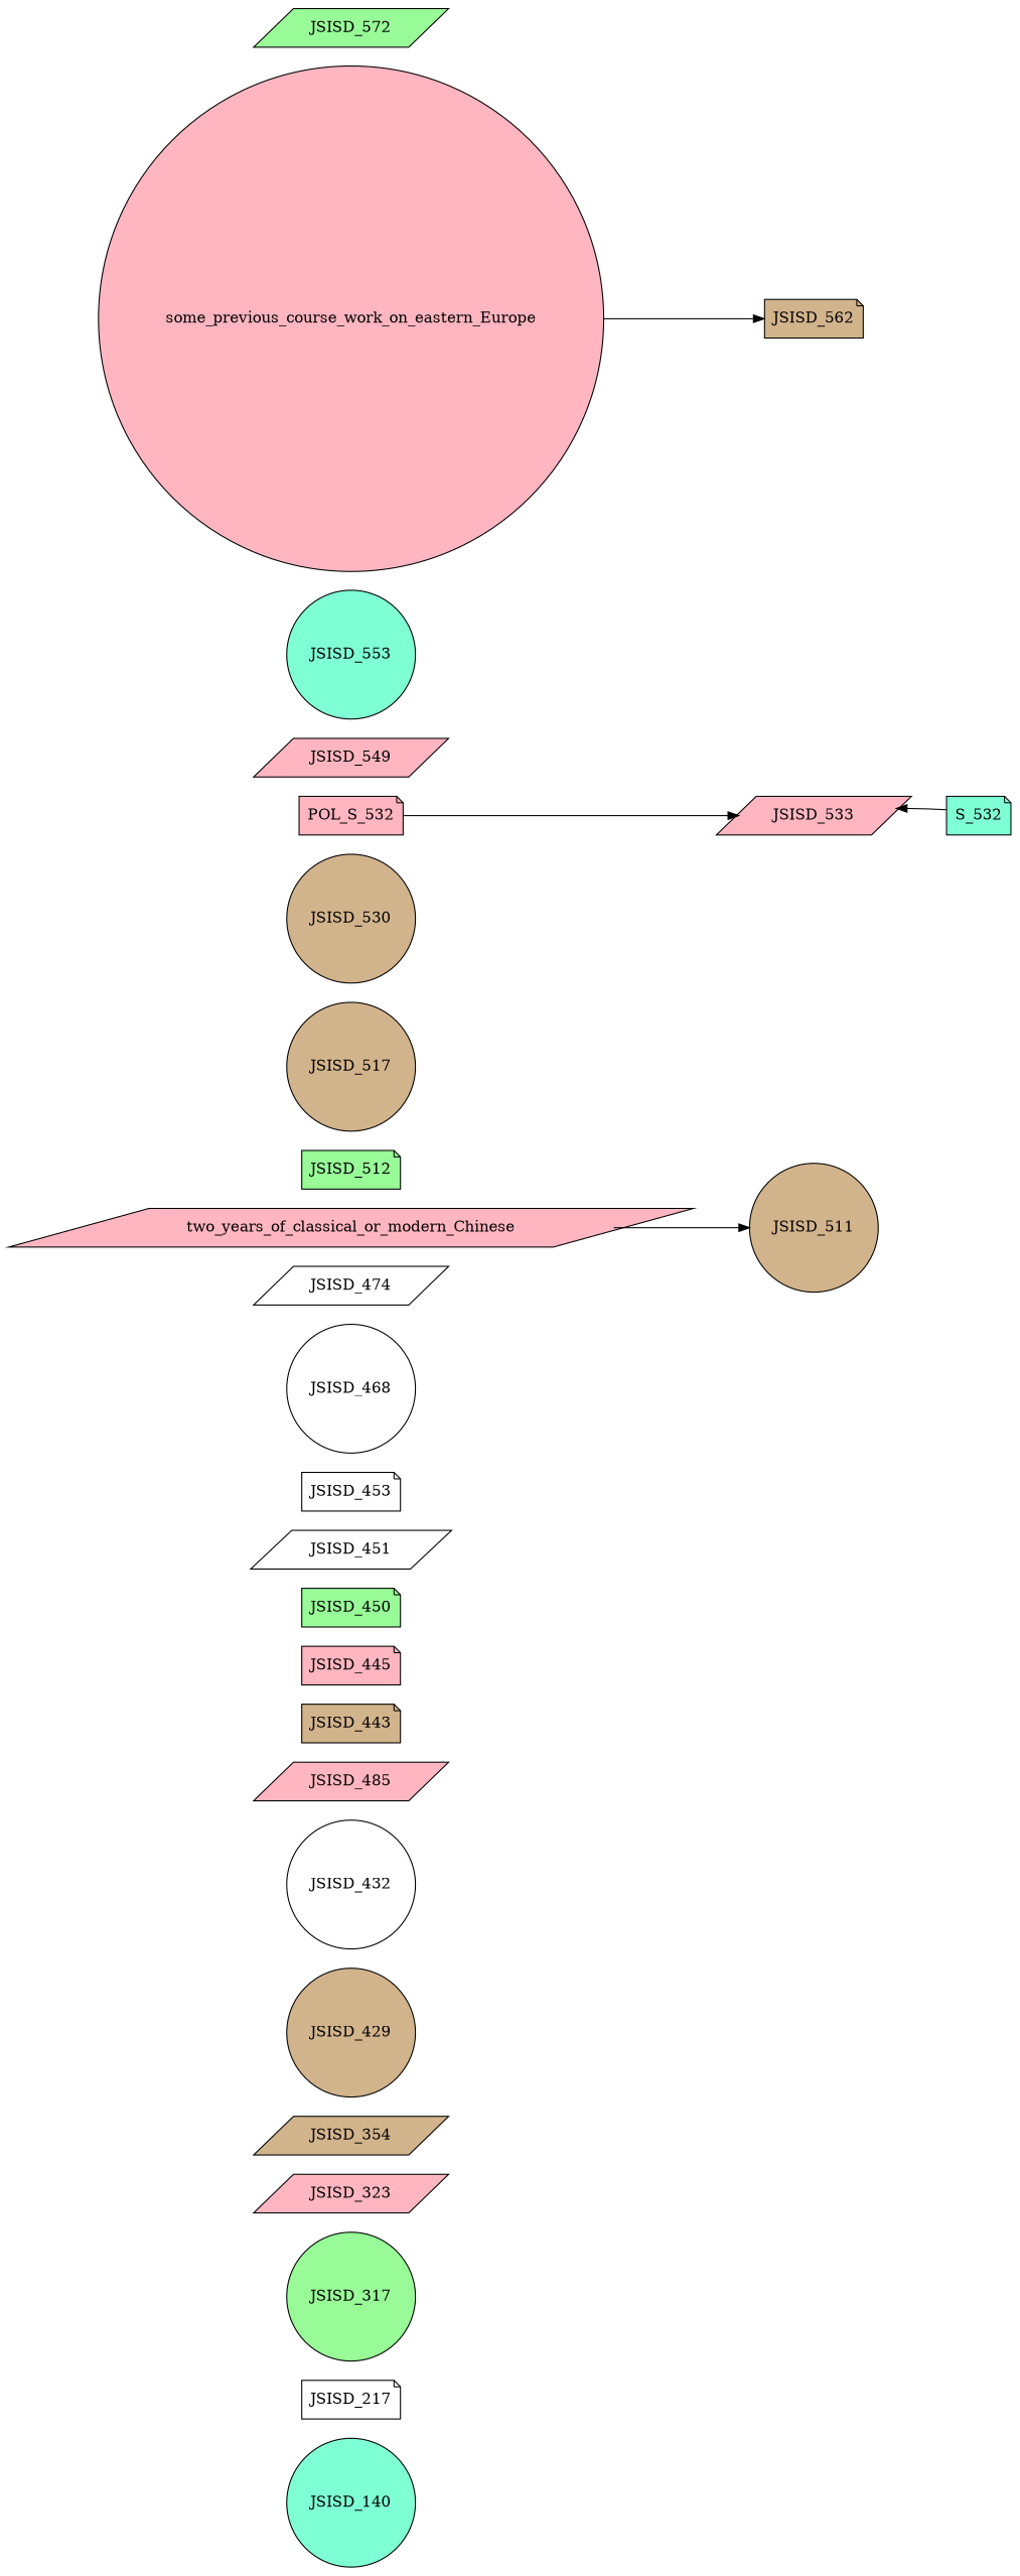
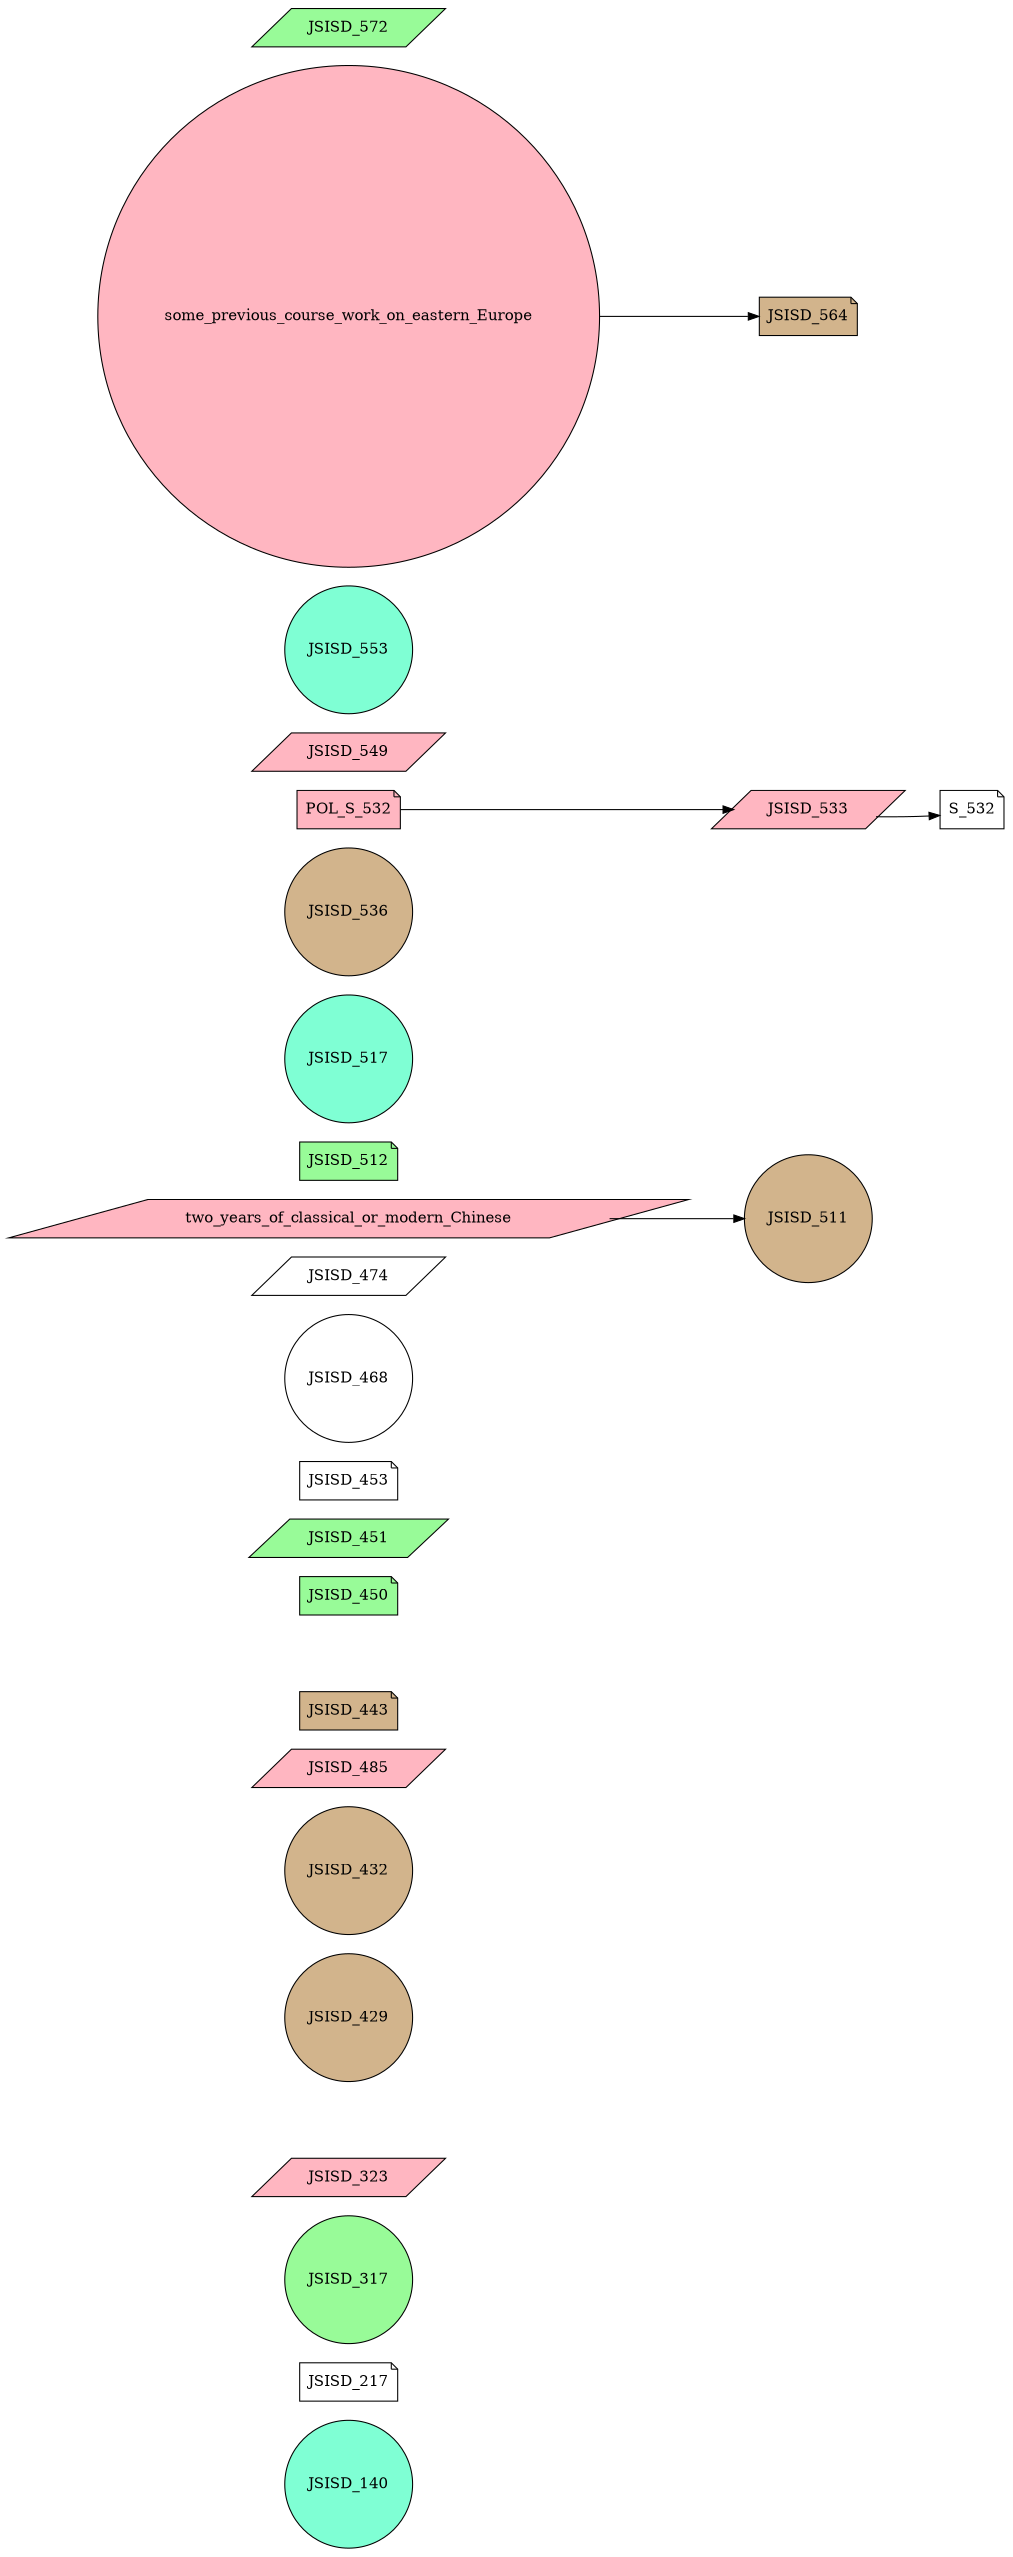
  digraph {
    rankdir=LR
    node [fillcolor=lightpink shape=circle style=filled]
    edge [color=black]
    JSISD_140 [fillcolor=aquamarine]
    JSISD_217 [fillcolor=white shape=note]
    JSISD_317 [fillcolor=palegreen]
    JSISD_323 [shape=parallelogram]
-   JSISD_354 [fillcolor=tan shape=parallelogram]
    JSISD_429 [fillcolor=tan]
-   JSISD_432 [fillcolor=white]
+   JSISD_432 [fillcolor=tan]
    n8 [label=JSISD_485 shape=parallelogram]
    JSISD_443 [fillcolor=tan shape=note]
-   JSISD_445 [shape=note]
    JSISD_450 [fillcolor=palegreen shape=note]
-   JSISD_451 [fillcolor=white shape=parallelogram]
+   JSISD_451 [fillcolor=palegreen shape=parallelogram]
    JSISD_453 [fillcolor=white shape=note]
    JSISD_468 [fillcolor=white]
    JSISD_474 [fillcolor=white shape=parallelogram]
    two_years_of_classical_or_modern_Chinese [shape=parallelogram]
    JSISD_511 [fillcolor=tan]
    JSISD_512 [fillcolor=palegreen shape=note]
-   JSISD_517 [fillcolor=tan]
-   JSISD_530 [fillcolor=tan]
+   JSISD_517 [fillcolor=aquamarine]
+   JSISD_530 [fillcolor=tan label=JSISD_536]
    POL_S_532 [shape=note]
    JSISD_533 [shape=parallelogram]
-   S_532 [fillcolor=aquamarine shape=note]
+   S_532 [fillcolor=white shape=note]
    JSISD_549 [shape=parallelogram]
    JSISD_553 [fillcolor=aquamarine]
-   JSISD_564 [fillcolor=tan shape=note label=JSISD_562]
+   JSISD_564 [fillcolor=tan shape=note]
    some_previous_course_work_on_eastern_Europe
    JSISD_572 [fillcolor=palegreen shape=parallelogram]
    two_years_of_classical_or_modern_Chinese -> JSISD_511
    POL_S_532 -> JSISD_533
-   S_532 -> JSISD_533
+   JSISD_533 -> S_532
    some_previous_course_work_on_eastern_Europe -> JSISD_564
  }
